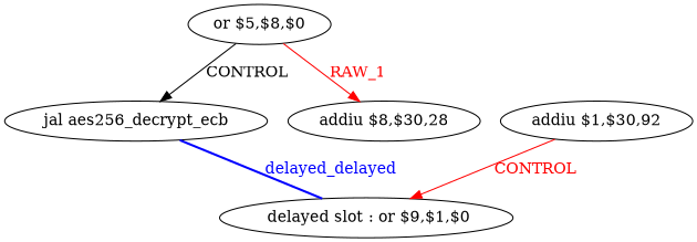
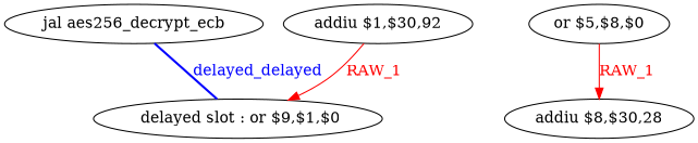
  digraph {
    node [shape=ellipse]
    edge [color=red fontcolor=red]
    n1 [label=" delayed slot : or $9,$1,$0"]
    n2 [label="jal aes256_decrypt_ecb"]
    n3 [label="addiu $1,$30,92"]
    n4 [label="addiu $8,$30,28"]
    n5 [label="or $5,$8,$0"]
    n2 -> n1 [color=blue dir=none fontcolor=blue label=delayed_delayed style=bold]
-   n3 -> n1 [label=CONTROL]
-   n5 -> n2 [label=CONTROL color="" fontcolor=""]
+   n3 -> n1 [label=RAW_1]
    n5 -> n4 [label=RAW_1]
  }
